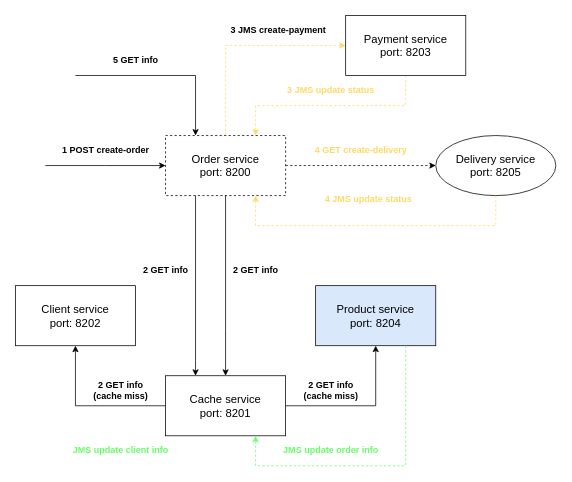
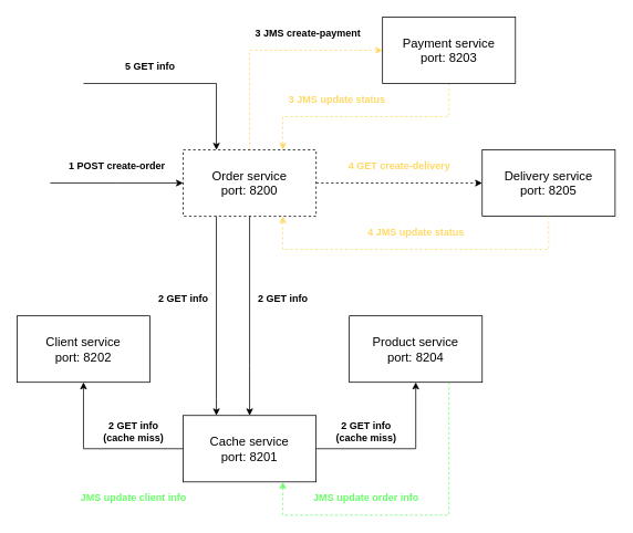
  <mxCell id="0" />
  <mxCell id="1" parent="0" />
  <mxCell id="2" style="edgeStyle=orthogonalEdgeStyle;rounded=0;orthogonalLoop=1;jettySize=auto;html=1;strokeColor=light-dark(#000000,#FFD966);fillColor=#d80073;entryX=0;entryY=0.5;entryDx=0;entryDy=0;dashed=1;" parent="1" source="4" target="5" edge="1"><mxGeometry relative="1" as="geometry" /></mxCell>
  <mxCell id="3" style="edgeStyle=orthogonalEdgeStyle;rounded=0;orthogonalLoop=1;jettySize=auto;html=1;exitX=0.5;exitY=0;exitDx=0;exitDy=0;entryX=0;entryY=0.5;entryDx=0;entryDy=0;strokeColor=#FFD966;dashed=1;" parent="1" source="4" target="10" edge="1"><mxGeometry relative="1" as="geometry" /></mxCell>
  <mxCell id="4" value="&lt;font style=&quot;font-size: 15px;&quot;&gt;Order service&lt;/font&gt;&lt;div&gt;&lt;font style=&quot;font-size: 15px;&quot;&gt;port: 8200&lt;/font&gt;&lt;/div&gt;" style="html=1;whiteSpace=wrap;dashed=1;" parent="1" vertex="1"><mxGeometry x="220" y="180" width="160" height="80" as="geometry" /></mxCell>
- <mxCell id="5" value="&lt;font style=&quot;font-size: 15px;&quot;&gt;Delivery service&lt;/font&gt;&lt;div&gt;&lt;font style=&quot;font-size: 15px;&quot;&gt;port: 8205&lt;/font&gt;&lt;/div&gt;" style="ellipse;html=1;whiteSpace=wrap;" parent="1" vertex="1"><mxGeometry x="580" y="180" width="160" height="80" as="geometry" /></mxCell>
+ <mxCell id="5" value="&lt;font style=&quot;font-size: 15px;&quot;&gt;Delivery service&lt;/font&gt;&lt;div&gt;&lt;font style=&quot;font-size: 15px;&quot;&gt;port: 8205&lt;/font&gt;&lt;/div&gt;" style="html=1;whiteSpace=wrap;" parent="1" vertex="1"><mxGeometry x="580" y="180" width="160" height="80" as="geometry" /></mxCell>
  <mxCell id="6" value="&lt;font style=&quot;font-size: 15px;&quot;&gt;Client&lt;/font&gt;&lt;span style=&quot;font-size: 15px; background-color: transparent; color: light-dark(rgb(0, 0, 0), rgb(255, 255, 255));&quot;&gt;&amp;nbsp;service&lt;/span&gt;&lt;div&gt;&lt;span style=&quot;font-size: 15px; background-color: transparent; color: light-dark(rgb(0, 0, 0), rgb(255, 255, 255));&quot;&gt;port: 8202&lt;/span&gt;&lt;/div&gt;" style="html=1;whiteSpace=wrap;" parent="1" vertex="1"><mxGeometry x="20" y="380" width="160" height="80" as="geometry" /></mxCell>
- <mxCell id="7" value="&lt;font style=&quot;font-size: 15px;&quot;&gt;Product service&lt;/font&gt;&lt;div&gt;&lt;font style=&quot;font-size: 15px;&quot;&gt;port: 8204&lt;/font&gt;&lt;/div&gt;" style="html=1;whiteSpace=wrap;fillColor=#dae8fc;" parent="1" vertex="1"><mxGeometry x="420" y="380" width="160" height="80" as="geometry" /></mxCell>
+ <mxCell id="7" value="&lt;font style=&quot;font-size: 15px;&quot;&gt;Product service&lt;/font&gt;&lt;div&gt;&lt;font style=&quot;font-size: 15px;&quot;&gt;port: 8204&lt;/font&gt;&lt;/div&gt;" style="html=1;whiteSpace=wrap;" parent="1" vertex="1"><mxGeometry x="420" y="380" width="160" height="80" as="geometry" /></mxCell>
  <mxCell id="8" value="&lt;font style=&quot;font-size: 15px;&quot;&gt;Cache&lt;/font&gt;&lt;span style=&quot;font-size: 15px; background-color: transparent; color: light-dark(rgb(0, 0, 0), rgb(255, 255, 255));&quot;&gt;&amp;nbsp;service&lt;/span&gt;&lt;div&gt;&lt;span style=&quot;font-size: 15px; background-color: transparent; color: light-dark(rgb(0, 0, 0), rgb(255, 255, 255));&quot;&gt;port: 8201&lt;/span&gt;&lt;/div&gt;" style="html=1;whiteSpace=wrap;" parent="1" vertex="1"><mxGeometry x="220" y="500" width="160" height="80" as="geometry" /></mxCell>
  <mxCell id="9" style="edgeStyle=orthogonalEdgeStyle;rounded=0;orthogonalLoop=1;jettySize=auto;html=1;entryX=0.75;entryY=0;entryDx=0;entryDy=0;strokeColor=#FFD966;dashed=1;" parent="1" source="10" target="4" edge="1"><mxGeometry relative="1" as="geometry"><mxPoint x="740" y="380" as="targetPoint" /><Array as="points"><mxPoint x="540" y="140" /><mxPoint x="340" y="140" /></Array></mxGeometry></mxCell>
  <mxCell id="10" value="&lt;span style=&quot;font-size: 15px; background-color: transparent; color: light-dark(rgb(0, 0, 0), rgb(255, 255, 255));&quot;&gt;Payment&lt;/span&gt;&lt;span style=&quot;background-color: transparent; color: light-dark(rgb(0, 0, 0), rgb(255, 255, 255)); font-size: 15px;&quot;&gt;&amp;nbsp;service&lt;/span&gt;&lt;div&gt;&lt;span style=&quot;background-color: transparent; color: light-dark(rgb(0, 0, 0), rgb(255, 255, 255)); font-size: 15px;&quot;&gt;port: 8203&lt;/span&gt;&lt;/div&gt;" style="html=1;whiteSpace=wrap;" parent="1" vertex="1"><mxGeometry x="460" y="20" width="160" height="80" as="geometry" /></mxCell>
  <mxCell id="11" value="" style="endArrow=classic;html=1;rounded=0;entryX=0;entryY=0.5;entryDx=0;entryDy=0;fontColor=light-dark(#000000,#FFFFFF);strokeColor=light-dark(#000000,#FF5900);" parent="1" target="4" edge="1"><mxGeometry width="50" height="50" relative="1" as="geometry"><mxPoint x="60" y="220" as="sourcePoint" /><mxPoint x="590" y="430" as="targetPoint" /><Array as="points"><mxPoint x="140" y="220" /></Array></mxGeometry></mxCell>
  <mxCell id="12" value="" style="endArrow=classic;html=1;rounded=0;exitX=0.5;exitY=1;exitDx=0;exitDy=0;strokeColor=light-dark(#000000,#FF5900);entryX=0.5;entryY=0;entryDx=0;entryDy=0;" parent="1" source="4" target="8" edge="1"><mxGeometry width="50" height="50" relative="1" as="geometry"><mxPoint x="540" y="480" as="sourcePoint" /><mxPoint x="337" y="700" as="targetPoint" /><Array as="points"><mxPoint x="300" y="440" /></Array></mxGeometry></mxCell>
  <mxCell id="13" value="" style="endArrow=classic;html=1;rounded=0;exitX=0.25;exitY=1;exitDx=0;exitDy=0;entryX=0.25;entryY=0;entryDx=0;entryDy=0;strokeColor=light-dark(#000000,#FF5900);" parent="1" source="4" target="8" edge="1"><mxGeometry width="50" height="50" relative="1" as="geometry"><mxPoint x="540" y="480" as="sourcePoint" /><mxPoint x="590" y="430" as="targetPoint" /><Array as="points"><mxPoint x="260" y="480" /></Array></mxGeometry></mxCell>
  <mxCell id="14" style="edgeStyle=orthogonalEdgeStyle;rounded=0;orthogonalLoop=1;jettySize=auto;html=1;entryX=0.75;entryY=1;entryDx=0;entryDy=0;strokeColor=#66FF66;exitX=0.75;exitY=1;exitDx=0;exitDy=0;dashed=1;" parent="1" source="7" target="8" edge="1"><mxGeometry relative="1" as="geometry"><mxPoint x="550" y="560" as="sourcePoint" /><Array as="points"><mxPoint x="540" y="620" /><mxPoint x="340" y="620" /></Array></mxGeometry></mxCell>
  <mxCell id="15" style="edgeStyle=orthogonalEdgeStyle;rounded=0;orthogonalLoop=1;jettySize=auto;html=1;entryX=0.75;entryY=1;entryDx=0;entryDy=0;strokeColor=#FFD966;exitX=0.5;exitY=1;exitDx=0;exitDy=0;dashed=1;" parent="1" source="5" target="4" edge="1"><mxGeometry relative="1" as="geometry"><mxPoint x="580" y="380" as="sourcePoint" /><Array as="points"><mxPoint x="660" y="300" /><mxPoint x="340" y="300" /></Array></mxGeometry></mxCell>
  <mxCell id="16" style="edgeStyle=orthogonalEdgeStyle;rounded=0;orthogonalLoop=1;jettySize=auto;html=1;strokeColor=light-dark(#000000,#FF5900);exitX=0;exitY=0.5;exitDx=0;exitDy=0;" parent="1" source="8" edge="1"><mxGeometry relative="1" as="geometry"><mxPoint x="300" y="580" as="sourcePoint" /><mxPoint x="100" y="460" as="targetPoint" /><Array as="points"><mxPoint x="100" y="540" /><mxPoint x="100" y="460" /></Array></mxGeometry></mxCell>
  <mxCell id="17" value="1 POST create-order" style="text;align=center;fontStyle=1;verticalAlign=middle;spacingLeft=3;spacingRight=3;rotatable=0;points=[[0,0.5],[1,0.5]];portConstraint=eastwest;html=1;fontColor=light-dark(#000000,#FF5900);" parent="1" vertex="1"><mxGeometry x="60" y="190" width="160" height="20" as="geometry" /></mxCell>
  <mxCell id="18" value="2 GET info" style="text;align=center;fontStyle=1;verticalAlign=middle;spacingLeft=3;spacingRight=3;strokeColor=none;rotatable=0;points=[[0,0.5],[1,0.5]];portConstraint=eastwest;html=1;fontColor=light-dark(#000000,#FF5900);" parent="1" vertex="1"><mxGeometry x="140" y="350" width="160" height="20" as="geometry" /></mxCell>
  <mxCell id="19" value="2 GET info" style="text;align=center;fontStyle=1;verticalAlign=middle;spacingLeft=3;spacingRight=3;strokeColor=none;rotatable=0;points=[[0,0.5],[1,0.5]];portConstraint=eastwest;html=1;fontColor=light-dark(#000000,#FF5900);" parent="1" vertex="1"><mxGeometry x="260" y="350" width="160" height="20" as="geometry" /></mxCell>
  <mxCell id="20" value="2 GET info&lt;div&gt;(cache miss)&lt;/div&gt;" style="text;align=center;fontStyle=1;verticalAlign=middle;spacingLeft=3;spacingRight=3;strokeColor=none;rotatable=0;points=[[0,0.5],[1,0.5]];portConstraint=eastwest;html=1;fontColor=light-dark(#000000,#FF5900);" parent="1" vertex="1"><mxGeometry x="80" y="510" width="160" height="20" as="geometry" /></mxCell>
  <mxCell id="21" value="2 GET info&lt;div&gt;(cache miss)&lt;/div&gt;" style="text;align=center;fontStyle=1;verticalAlign=middle;spacingLeft=3;spacingRight=3;strokeColor=none;rotatable=0;points=[[0,0.5],[1,0.5]];portConstraint=eastwest;html=1;fontColor=light-dark(#000000,#FF5900);" parent="1" vertex="1"><mxGeometry x="360" y="510" width="160" height="20" as="geometry" /></mxCell>
  <mxCell id="22" value="JMS update client info" style="text;align=center;fontStyle=1;verticalAlign=middle;spacingLeft=3;spacingRight=3;strokeColor=none;rotatable=0;points=[[0,0.5],[1,0.5]];portConstraint=eastwest;html=1;fontColor=#66FF66;" parent="1" vertex="1"><mxGeometry x="80" y="590" width="160" height="20" as="geometry" /></mxCell>
  <mxCell id="23" value="3 JMS create-payment" style="text;align=center;fontStyle=1;verticalAlign=middle;spacingLeft=3;spacingRight=3;strokeColor=none;rotatable=0;points=[[0,0.5],[1,0.5]];portConstraint=eastwest;html=1;fontColor=light-dark(#000000,#FFD966);" parent="1" vertex="1"><mxGeometry x="290" y="30" width="160" height="20" as="geometry" /></mxCell>
- <mxCell id="24" value="4 JMS update&amp;nbsp;&lt;span style=&quot;background-color: transparent;&quot;&gt;status&lt;/span&gt;" style="text;align=center;fontStyle=1;verticalAlign=middle;spacingLeft=3;spacingRight=3;strokeColor=none;rotatable=0;points=[[0,0.5],[1,0.5]];portConstraint=eastwest;html=1;fontColor=#FFD966;" parent="1" vertex="1"><mxGeometry x="410" y="255" width="160" height="20" as="geometry" /></mxCell>
- <mxCell id="25" value="3 JMS update status" style="text;align=center;fontStyle=1;verticalAlign=middle;spacingLeft=3;spacingRight=3;strokeColor=none;rotatable=0;points=[[0,0.5],[1,0.5]];portConstraint=eastwest;html=1;fontColor=#FFD966;" parent="1" vertex="1"><mxGeometry x="360" y="110" width="160" height="20" as="geometry" /></mxCell>
+ <mxCell id="24" value="4 JMS update&amp;nbsp;&lt;span style=&quot;background-color: transparent;&quot;&gt;status&lt;/span&gt;" style="text;align=center;fontStyle=1;verticalAlign=middle;spacingLeft=3;spacingRight=3;strokeColor=none;rotatable=0;points=[[0,0.5],[1,0.5]];portConstraint=eastwest;html=1;fontColor=#FFD966;" parent="1" vertex="1"><mxGeometry x="420" y="270" width="160" height="20" as="geometry" /></mxCell>
+ <mxCell id="25" value="3 JMS update status" style="text;align=center;fontStyle=1;verticalAlign=middle;spacingLeft=3;spacingRight=3;strokeColor=none;rotatable=0;points=[[0,0.5],[1,0.5]];portConstraint=eastwest;html=1;fontColor=#FFD966;" parent="1" vertex="1"><mxGeometry x="325" y="110" width="160" height="20" as="geometry" /></mxCell>
  <mxCell id="26" value="&lt;font style=&quot;color: rgb(255, 217, 102);&quot;&gt;4 GET create-delivery&lt;/font&gt;" style="text;align=center;fontStyle=1;verticalAlign=middle;spacingLeft=3;spacingRight=3;strokeColor=none;rotatable=0;points=[[0,0.5],[1,0.5]];portConstraint=eastwest;html=1;fontColor=light-dark(#000000,#FF0000);" parent="1" vertex="1"><mxGeometry x="400" y="190" width="160" height="20" as="geometry" /></mxCell>
  <mxCell id="27" value="" style="endArrow=classic;html=1;rounded=0;entryX=0.25;entryY=0;entryDx=0;entryDy=0;strokeColor=light-dark(#000000,#FF5900);" parent="1" target="4" edge="1"><mxGeometry width="50" height="50" relative="1" as="geometry"><mxPoint x="100" y="100" as="sourcePoint" /><mxPoint x="260" y="100" as="targetPoint" /><Array as="points"><mxPoint x="260" y="100" /></Array></mxGeometry></mxCell>
  <mxCell id="28" value="5 GET info" style="text;align=center;fontStyle=1;verticalAlign=middle;spacingLeft=3;spacingRight=3;strokeColor=none;rotatable=0;points=[[0,0.5],[1,0.5]];portConstraint=eastwest;html=1;fontColor=light-dark(#000000,#FF5900);" parent="1" vertex="1"><mxGeometry x="100" y="70" width="160" height="20" as="geometry" /></mxCell>
  <mxCell id="29" value="JMS update order info" style="text;align=center;fontStyle=1;verticalAlign=middle;spacingLeft=3;spacingRight=3;strokeColor=none;rotatable=0;points=[[0,0.5],[1,0.5]];portConstraint=eastwest;html=1;fontColor=#66FF66;" parent="1" vertex="1"><mxGeometry x="360" y="590" width="160" height="20" as="geometry" /></mxCell>
  <mxCell id="30" style="edgeStyle=orthogonalEdgeStyle;rounded=0;orthogonalLoop=1;jettySize=auto;html=1;strokeColor=light-dark(#000000,#FF5900);exitX=1;exitY=0.5;exitDx=0;exitDy=0;entryX=0.5;entryY=1;entryDx=0;entryDy=0;" parent="1" source="8" target="7" edge="1"><mxGeometry relative="1" as="geometry"><mxPoint x="530" y="610" as="sourcePoint" /><mxPoint x="410" y="530" as="targetPoint" /><Array as="points"><mxPoint x="500" y="540" /></Array></mxGeometry></mxCell>
